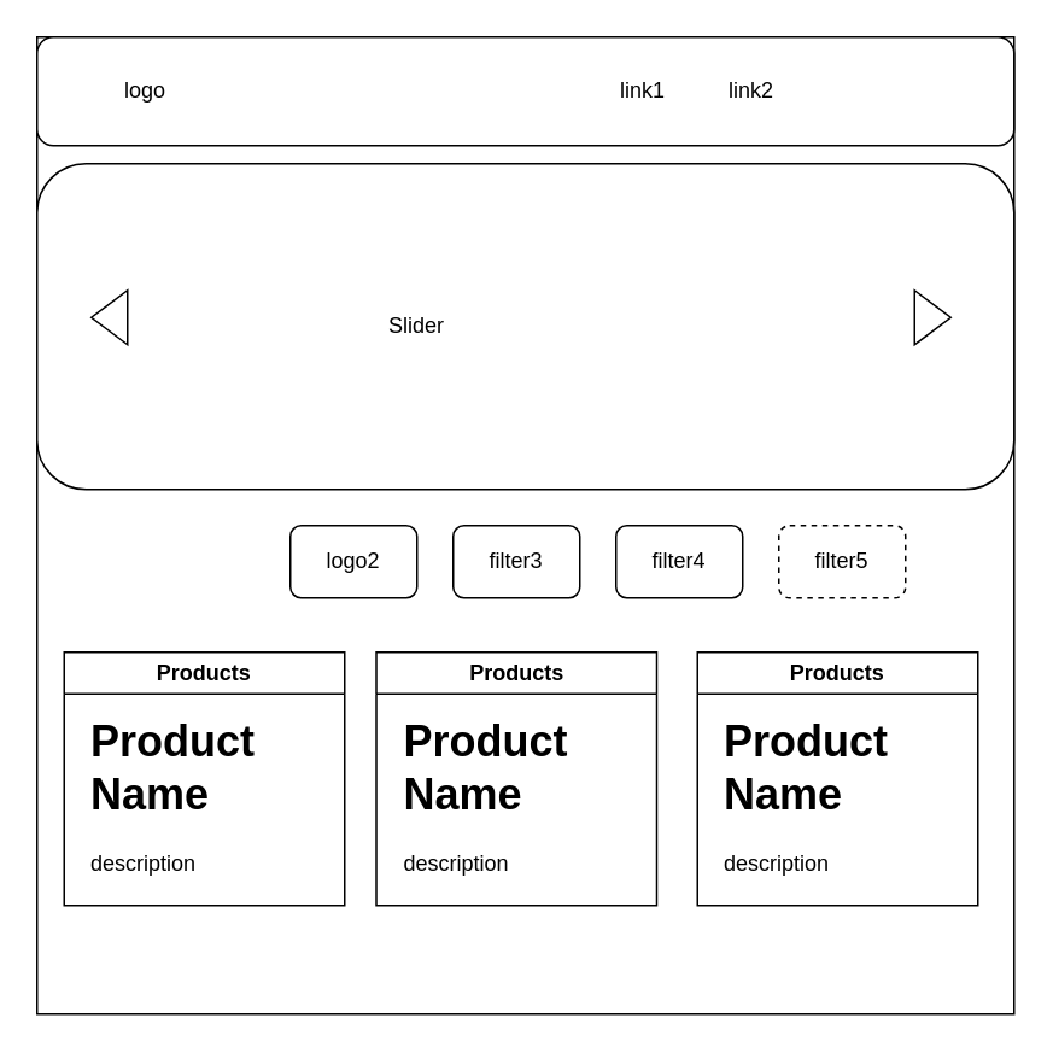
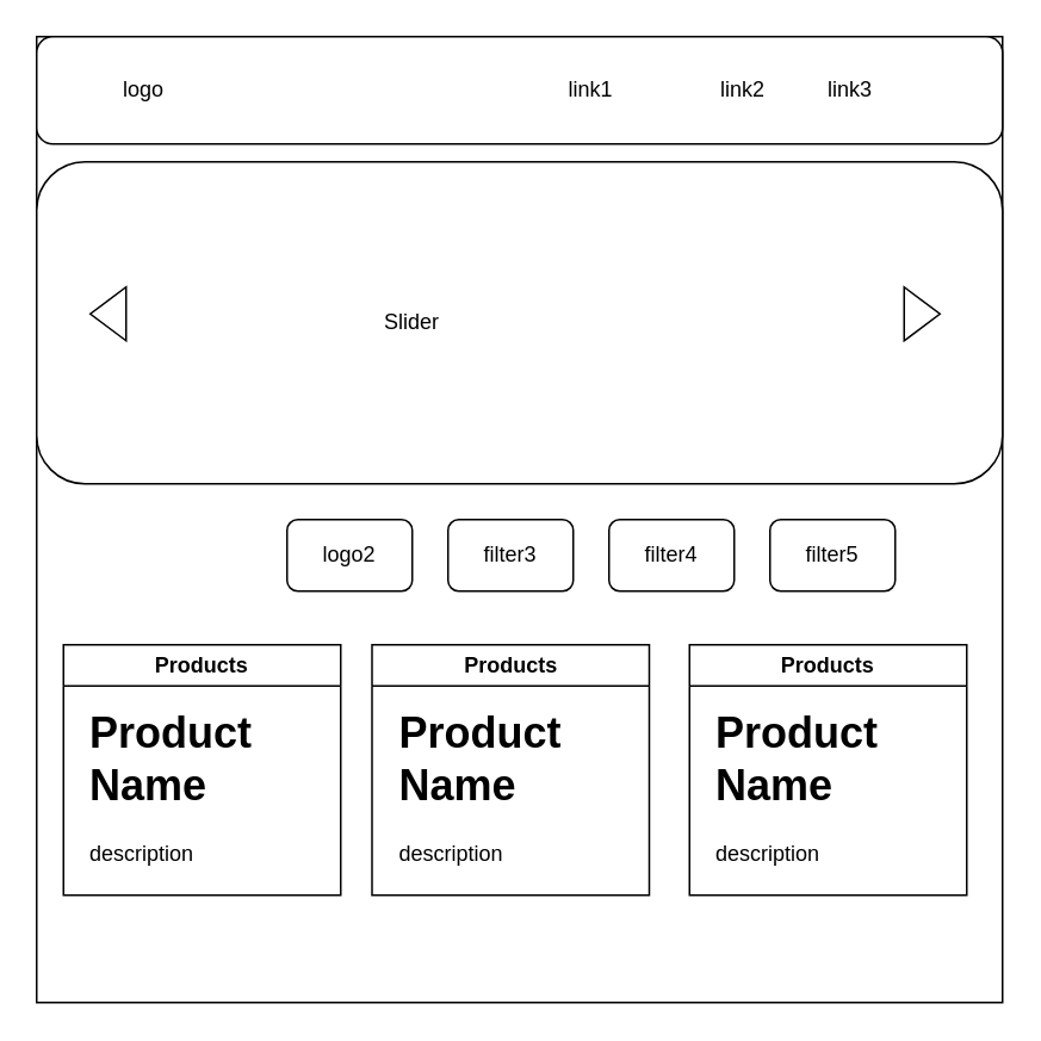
  <mxCell id="0" />
  <mxCell id="1" parent="0" />
  <mxCell id="2" value="" style="whiteSpace=wrap;html=1;aspect=fixed;" vertex="1" parent="1"><mxGeometry x="20" y="20" width="540" height="540" as="geometry" /></mxCell>
  <mxCell id="3" value="" style="rounded=1;whiteSpace=wrap;html=1;" vertex="1" parent="1"><mxGeometry x="20" y="90" width="540" height="180" as="geometry" /></mxCell>
  <mxCell id="4" value="" style="rounded=1;whiteSpace=wrap;html=1;" vertex="1" parent="1"><mxGeometry x="20" y="20" width="540" height="60" as="geometry" /></mxCell>
  <mxCell id="5" value="logo" style="text;html=1;strokeColor=none;fillColor=none;align=center;verticalAlign=middle;whiteSpace=wrap;rounded=0;" vertex="1" parent="1"><mxGeometry x="50" y="35" width="60" height="30" as="geometry" /></mxCell>
- <mxCell id="6" value="link1" style="text;html=1;strokeColor=none;fillColor=none;align=center;verticalAlign=middle;whiteSpace=wrap;rounded=0;" vertex="1" parent="1"><mxGeometry x="325" y="35" width="60" height="30" as="geometry" /></mxCell>
+ <mxCell id="6" value="link1" style="text;html=1;strokeColor=none;fillColor=none;align=center;verticalAlign=middle;whiteSpace=wrap;rounded=0;" vertex="1" parent="1"><mxGeometry x="300" y="35" width="60" height="30" as="geometry" /></mxCell>
  <mxCell id="7" value="link2" style="text;html=1;strokeColor=none;fillColor=none;align=center;verticalAlign=middle;whiteSpace=wrap;rounded=0;" vertex="1" parent="1"><mxGeometry x="385" y="35" width="60" height="30" as="geometry" /></mxCell>
+ <mxCell id="8" value="link3" style="text;html=1;strokeColor=none;fillColor=none;align=center;verticalAlign=middle;whiteSpace=wrap;rounded=0;" vertex="1" parent="1"><mxGeometry x="445" y="35" width="60" height="30" as="geometry" /></mxCell>
  <mxCell id="9" value="" style="triangle;whiteSpace=wrap;html=1;" vertex="1" parent="1"><mxGeometry x="505" y="160" width="20" height="30" as="geometry" /></mxCell>
  <mxCell id="10" value="" style="triangle;whiteSpace=wrap;html=1;rotation=-180;" vertex="1" parent="1"><mxGeometry x="50" y="160" width="20" height="30" as="geometry" /></mxCell>
  <mxCell id="11" value="Slider" style="text;html=1;strokeColor=none;fillColor=none;align=center;verticalAlign=middle;whiteSpace=wrap;rounded=0;" vertex="1" parent="1"><mxGeometry x="200" y="165" width="60" height="30" as="geometry" /></mxCell>
  <mxCell id="12" value="logo2" style="rounded=1;whiteSpace=wrap;html=1;" vertex="1" parent="1"><mxGeometry x="160" y="290" width="70" height="40" as="geometry" /></mxCell>
  <mxCell id="13" value="filter3" style="rounded=1;whiteSpace=wrap;html=1;arcSize=15;" vertex="1" parent="1"><mxGeometry x="250" y="290" width="70" height="40" as="geometry" /></mxCell>
  <mxCell id="14" value="filter4" style="rounded=1;whiteSpace=wrap;html=1;" vertex="1" parent="1"><mxGeometry x="340" y="290" width="70" height="40" as="geometry" /></mxCell>
- <mxCell id="15" value="filter5" style="rounded=1;whiteSpace=wrap;html=1;dashed=1;" vertex="1" parent="1"><mxGeometry x="430" y="290" width="70" height="40" as="geometry" /></mxCell>
+ <mxCell id="15" value="filter5" style="rounded=1;whiteSpace=wrap;html=1;" vertex="1" parent="1"><mxGeometry x="430" y="290" width="70" height="40" as="geometry" /></mxCell>
  <mxCell id="16" value="Products" style="swimlane;whiteSpace=wrap;html=1;" vertex="1" parent="1"><mxGeometry x="35" y="360" width="155" height="140" as="geometry"><mxRectangle x="135" y="350" width="90" height="30" as="alternateBounds" /></mxGeometry></mxCell>
  <mxCell id="17" value="&lt;h1&gt;Product Name&lt;/h1&gt;&lt;p&gt;description&lt;/p&gt;" style="text;html=1;strokeColor=none;fillColor=none;spacing=5;spacingTop=-20;whiteSpace=wrap;overflow=hidden;rounded=0;" vertex="1" parent="16"><mxGeometry x="10" y="30" width="140" height="100" as="geometry" /></mxCell>
  <mxCell id="18" value="Products" style="swimlane;whiteSpace=wrap;html=1;" vertex="1" parent="1"><mxGeometry x="207.5" y="360" width="155" height="140" as="geometry"><mxRectangle x="135" y="350" width="90" height="30" as="alternateBounds" /></mxGeometry></mxCell>
  <mxCell id="19" value="&lt;h1&gt;Product Name&lt;/h1&gt;&lt;p&gt;description&lt;/p&gt;" style="text;html=1;strokeColor=none;fillColor=none;spacing=5;spacingTop=-20;whiteSpace=wrap;overflow=hidden;rounded=0;" vertex="1" parent="18"><mxGeometry x="10" y="30" width="140" height="100" as="geometry" /></mxCell>
  <mxCell id="20" value="Products" style="swimlane;whiteSpace=wrap;html=1;" vertex="1" parent="1"><mxGeometry x="385" y="360" width="155" height="140" as="geometry"><mxRectangle x="135" y="350" width="90" height="30" as="alternateBounds" /></mxGeometry></mxCell>
  <mxCell id="21" value="&lt;h1&gt;Product Name&lt;/h1&gt;&lt;p&gt;description&lt;/p&gt;" style="text;html=1;strokeColor=none;fillColor=none;spacing=5;spacingTop=-20;whiteSpace=wrap;overflow=hidden;rounded=0;" vertex="1" parent="20"><mxGeometry x="10" y="30" width="140" height="100" as="geometry" /></mxCell>
